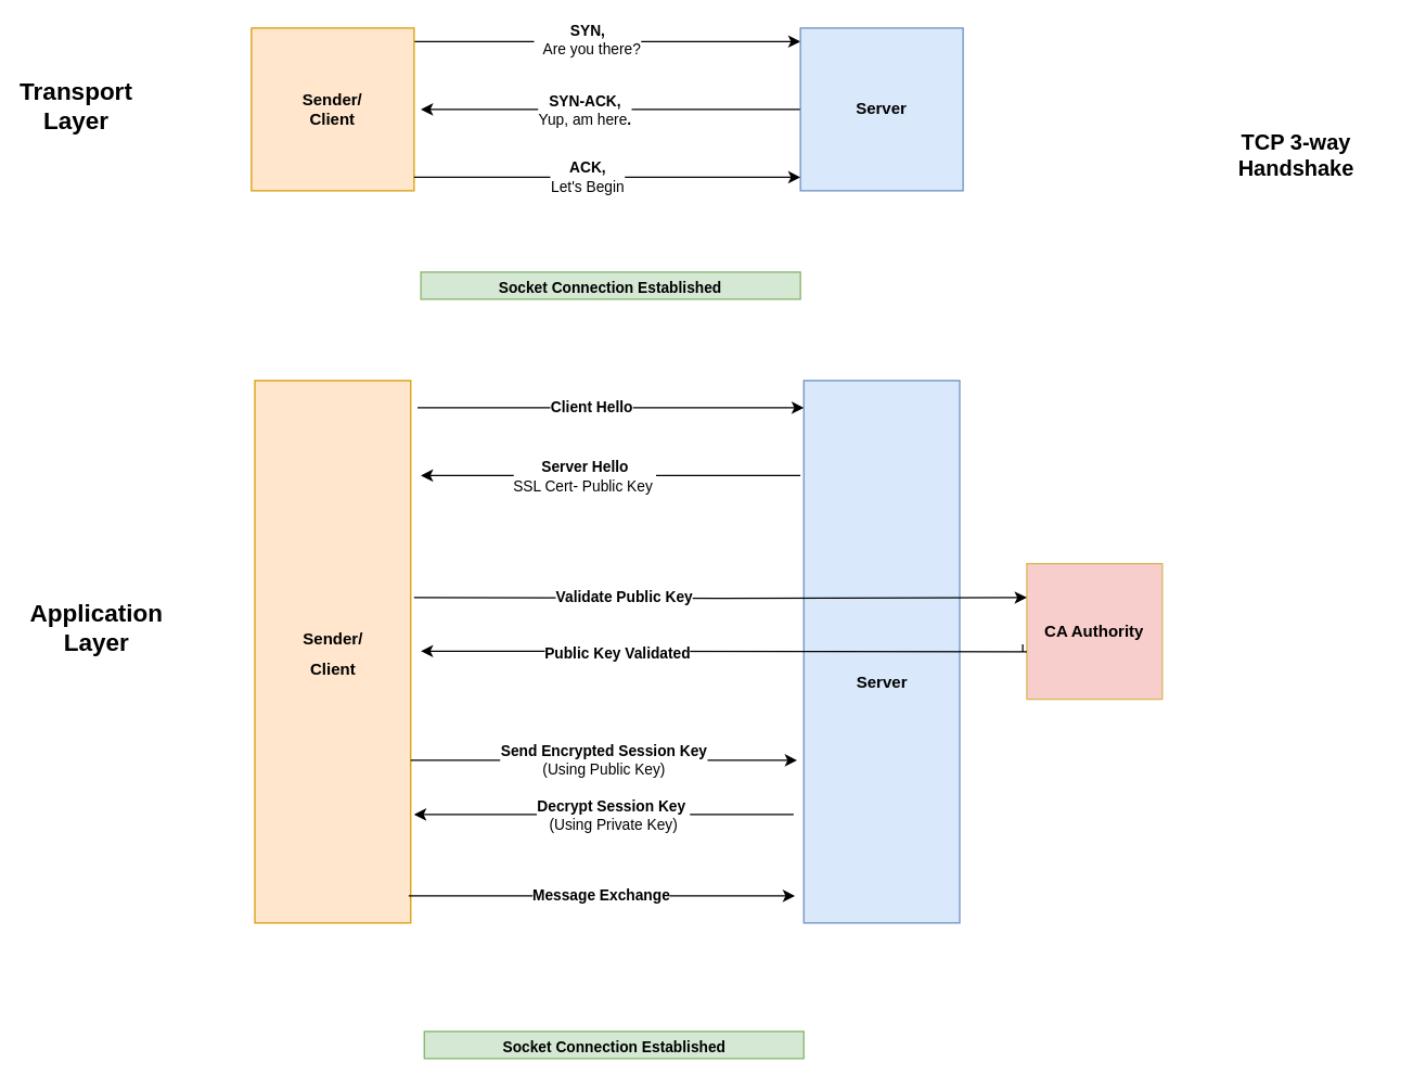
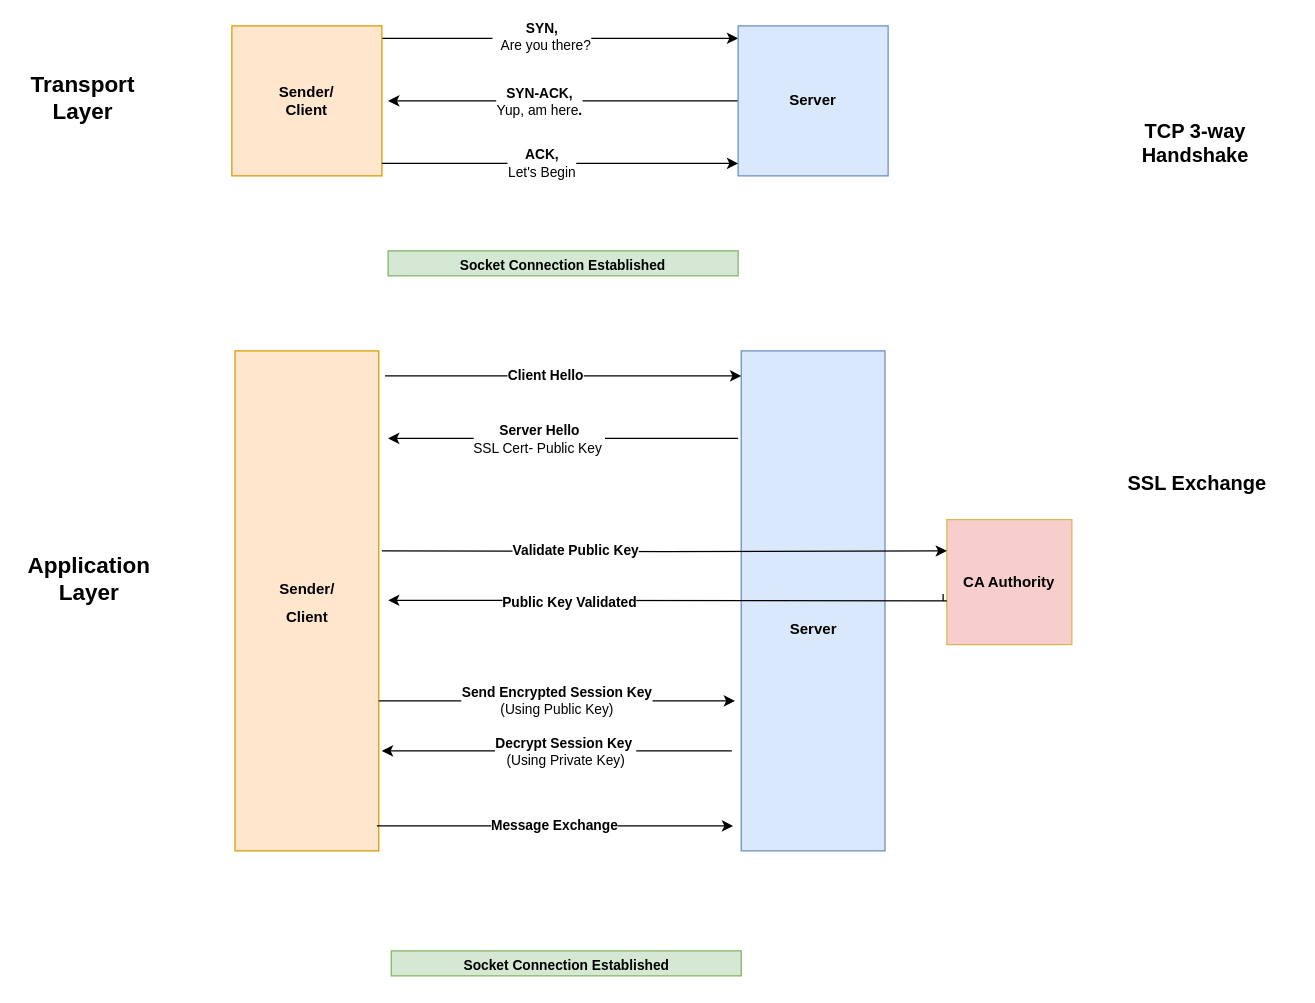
  <mxCell id="0" />
  <mxCell id="1" parent="0" />
  <mxCell id="2" style="edgeStyle=orthogonalEdgeStyle;rounded=0;orthogonalLoop=1;jettySize=auto;html=1;entryX=0;entryY=0.083;entryDx=0;entryDy=0;entryPerimeter=0;" edge="1" parent="1" source="4" target="7"><mxGeometry relative="1" as="geometry"><Array as="points"><mxPoint x="360" y="30" /><mxPoint x="360" y="30" /></Array></mxGeometry></mxCell>
  <mxCell id="3" value="&lt;b&gt;SYN,&lt;br&gt;&amp;nbsp;&amp;nbsp;&lt;/b&gt;Are you there?" style="edgeLabel;html=1;align=center;verticalAlign=middle;resizable=0;points=[];" vertex="1" connectable="0" parent="2"><mxGeometry x="-0.102" y="1" relative="1" as="geometry"><mxPoint as="offset" /></mxGeometry></mxCell>
  <mxCell id="4" value="&lt;b&gt;Sender/&lt;br&gt;Client&lt;/b&gt;" style="whiteSpace=wrap;html=1;aspect=fixed;fillColor=#ffe6cc;strokeColor=#d79b00;" vertex="1" parent="1"><mxGeometry x="185" y="20" width="120" height="120" as="geometry" /></mxCell>
  <mxCell id="5" style="edgeStyle=orthogonalEdgeStyle;rounded=0;orthogonalLoop=1;jettySize=auto;html=1;" edge="1" parent="1" source="7"><mxGeometry relative="1" as="geometry"><mxPoint x="310" y="80" as="targetPoint" /></mxGeometry></mxCell>
  <mxCell id="6" value="&lt;b&gt;SYN-ACK, &lt;br&gt;&lt;/b&gt;Yup, am here&lt;b&gt;.&lt;/b&gt;" style="edgeLabel;html=1;align=center;verticalAlign=middle;resizable=0;points=[];" vertex="1" connectable="0" parent="5"><mxGeometry x="0.279" y="-4" relative="1" as="geometry"><mxPoint x="19" y="4" as="offset" /></mxGeometry></mxCell>
  <mxCell id="7" value="&lt;b&gt;Server&lt;/b&gt;" style="whiteSpace=wrap;html=1;aspect=fixed;fillColor=#dae8fc;strokeColor=#6c8ebf;" vertex="1" parent="1"><mxGeometry x="590" y="20" width="120" height="120" as="geometry" /></mxCell>
  <mxCell id="8" style="edgeStyle=orthogonalEdgeStyle;rounded=0;orthogonalLoop=1;jettySize=auto;html=1;entryX=0;entryY=0.083;entryDx=0;entryDy=0;entryPerimeter=0;" edge="1" parent="1"><mxGeometry relative="1" as="geometry"><mxPoint x="305" y="130.04" as="sourcePoint" /><mxPoint x="590" y="130" as="targetPoint" /><Array as="points"><mxPoint x="360" y="130.04" /><mxPoint x="360" y="130.04" /></Array></mxGeometry></mxCell>
  <mxCell id="9" value="&lt;b&gt;ACK,&lt;br&gt;&lt;/b&gt;Let's Begin" style="edgeLabel;html=1;align=center;verticalAlign=middle;resizable=0;points=[];" vertex="1" connectable="0" parent="8"><mxGeometry x="-0.102" y="1" relative="1" as="geometry"><mxPoint as="offset" /></mxGeometry></mxCell>
  <mxCell id="10" value="&lt;div style=&quot;text-align: center;&quot;&gt;&lt;span style=&quot;background-color: initial;&quot;&gt;&lt;b style=&quot;&quot;&gt;&lt;font style=&quot;font-size: 16px;&quot;&gt;TCP 3-way Handshake&lt;/font&gt;&lt;/b&gt;&lt;/span&gt;&lt;/div&gt;" style="text;whiteSpace=wrap;html=1;" vertex="1" parent="1"><mxGeometry x="890" y="87.5" width="130" height="55" as="geometry" /></mxCell>
  <mxCell id="11" value="&lt;b style=&quot;font-size: 12px;&quot;&gt;Sender/&lt;br&gt;Client&lt;/b&gt;" style="rounded=0;whiteSpace=wrap;html=1;fontSize=18;direction=south;fillColor=#ffe6cc;strokeColor=#d79b00;" vertex="1" parent="1"><mxGeometry x="187.5" y="280" width="115" height="400" as="geometry" /></mxCell>
  <mxCell id="12" value="&lt;font style=&quot;font-size: 11px;&quot;&gt;&lt;b&gt;Socket Connection Established&lt;/b&gt;&lt;/font&gt;" style="rounded=0;whiteSpace=wrap;html=1;fontSize=18;fillColor=#d5e8d4;strokeColor=#82b366;" vertex="1" parent="1"><mxGeometry x="310" y="200" width="280" height="20" as="geometry" /></mxCell>
  <mxCell id="13" value="&lt;font style=&quot;font-size: 11px;&quot;&gt;&lt;b&gt;Socket Connection Established&lt;/b&gt;&lt;/font&gt;" style="rounded=0;whiteSpace=wrap;html=1;fontSize=18;fillColor=#d5e8d4;strokeColor=#82b366;" vertex="1" parent="1"><mxGeometry x="312.5" y="760" width="280" height="20" as="geometry" /></mxCell>
  <mxCell id="14" value="&lt;span style=&quot;font-size: 12px;&quot;&gt;&lt;b&gt;&lt;br&gt;&lt;br&gt;Server&lt;/b&gt;&lt;/span&gt;" style="rounded=0;whiteSpace=wrap;html=1;fontSize=18;direction=south;fillColor=#dae8fc;strokeColor=#6c8ebf;" vertex="1" parent="1"><mxGeometry x="592.5" y="280" width="115" height="400" as="geometry" /></mxCell>
- <mxCell id="15" value="&lt;div style=&quot;text-align: center;&quot;&gt;&lt;span style=&quot;background-color: initial;&quot;&gt;&lt;b style=&quot;&quot;&gt;&lt;font style=&quot;font-size: 18px;&quot;&gt;Transport Layer&lt;/font&gt;&lt;/b&gt;&lt;/span&gt;&lt;/div&gt;" style="text;whiteSpace=wrap;html=1;" vertex="1" parent="1"><mxGeometry x="10" y="50" width="90" height="50" as="geometry" /></mxCell>
+ <mxCell id="15" value="&lt;div style=&quot;text-align: center;&quot;&gt;&lt;span style=&quot;background-color: initial;&quot;&gt;&lt;b style=&quot;&quot;&gt;&lt;font style=&quot;font-size: 18px;&quot;&gt;Transport Layer&lt;/font&gt;&lt;/b&gt;&lt;/span&gt;&lt;/div&gt;" style="text;whiteSpace=wrap;html=1;" vertex="1" parent="1"><mxGeometry x="20" y="50" width="90" height="50" as="geometry" /></mxCell>
  <mxCell id="16" style="edgeStyle=orthogonalEdgeStyle;rounded=0;orthogonalLoop=1;jettySize=auto;html=1;entryX=0;entryY=0.083;entryDx=0;entryDy=0;entryPerimeter=0;" edge="1" parent="1"><mxGeometry relative="1" as="geometry"><mxPoint x="307.5" y="300.04" as="sourcePoint" /><mxPoint x="592.5" y="300" as="targetPoint" /><Array as="points"><mxPoint x="362.5" y="300.04" /><mxPoint x="362.5" y="300.04" /></Array></mxGeometry></mxCell>
  <mxCell id="17" value="&lt;b&gt;Client Hello&lt;br&gt;&lt;/b&gt;" style="edgeLabel;html=1;align=center;verticalAlign=middle;resizable=0;points=[];" vertex="1" connectable="0" parent="16"><mxGeometry x="-0.102" y="1" relative="1" as="geometry"><mxPoint as="offset" /></mxGeometry></mxCell>
  <mxCell id="18" style="edgeStyle=orthogonalEdgeStyle;rounded=0;orthogonalLoop=1;jettySize=auto;html=1;" edge="1" parent="1"><mxGeometry relative="1" as="geometry"><mxPoint x="310" y="350" as="targetPoint" /><mxPoint x="590" y="350" as="sourcePoint" /></mxGeometry></mxCell>
  <mxCell id="19" value="&lt;b&gt;Server Hello&lt;br&gt;&lt;/b&gt;SSL Cert- Public Key&amp;nbsp;" style="edgeLabel;html=1;align=center;verticalAlign=middle;resizable=0;points=[];" vertex="1" connectable="0" parent="18"><mxGeometry x="0.279" y="-4" relative="1" as="geometry"><mxPoint x="19" y="4" as="offset" /></mxGeometry></mxCell>
  <mxCell id="20" value="&lt;b&gt;CA Authority&lt;/b&gt;" style="whiteSpace=wrap;html=1;aspect=fixed;fillColor=#f8cecc;strokeColor=#d6b656;" vertex="1" parent="1"><mxGeometry x="757" y="415" width="100" height="100" as="geometry" /></mxCell>
  <mxCell id="21" style="edgeStyle=orthogonalEdgeStyle;rounded=0;orthogonalLoop=1;jettySize=auto;html=1;entryX=0;entryY=0.25;entryDx=0;entryDy=0;" edge="1" parent="1" target="20"><mxGeometry relative="1" as="geometry"><mxPoint x="305" y="440.04" as="sourcePoint" /><mxPoint x="590" y="440" as="targetPoint" /><Array as="points" /></mxGeometry></mxCell>
  <mxCell id="22" value="&lt;b&gt;Validate Public Key&lt;/b&gt;" style="edgeLabel;html=1;align=center;verticalAlign=middle;resizable=0;points=[];" vertex="1" connectable="0" parent="21"><mxGeometry x="-0.102" y="1" relative="1" as="geometry"><mxPoint x="-49" as="offset" /></mxGeometry></mxCell>
  <mxCell id="23" style="edgeStyle=orthogonalEdgeStyle;rounded=0;orthogonalLoop=1;jettySize=auto;html=1;exitX=-0.03;exitY=0.595;exitDx=0;exitDy=0;exitPerimeter=0;" edge="1" parent="1" source="20"><mxGeometry relative="1" as="geometry"><mxPoint x="310" y="479.5" as="targetPoint" /><mxPoint x="590" y="479.5" as="sourcePoint" /><Array as="points"><mxPoint x="757" y="480" /><mxPoint x="535" y="480" /></Array></mxGeometry></mxCell>
  <mxCell id="24" value="&lt;b&gt;Public Key Validated&lt;/b&gt;" style="edgeLabel;html=1;align=center;verticalAlign=middle;resizable=0;points=[];" vertex="1" connectable="0" parent="23"><mxGeometry x="0.279" y="-4" relative="1" as="geometry"><mxPoint x="-20" y="5" as="offset" /></mxGeometry></mxCell>
  <mxCell id="25" style="edgeStyle=orthogonalEdgeStyle;rounded=0;orthogonalLoop=1;jettySize=auto;html=1;entryX=0;entryY=0.083;entryDx=0;entryDy=0;entryPerimeter=0;" edge="1" parent="1"><mxGeometry relative="1" as="geometry"><mxPoint x="302.5" y="560.04" as="sourcePoint" /><mxPoint x="587.5" y="560" as="targetPoint" /><Array as="points"><mxPoint x="357.5" y="560.04" /><mxPoint x="357.5" y="560.04" /></Array></mxGeometry></mxCell>
  <mxCell id="26" value="&lt;b&gt;Send Encrypted Session Key&lt;/b&gt;&lt;br&gt;(Using Public Key)" style="edgeLabel;html=1;align=center;verticalAlign=middle;resizable=0;points=[];" vertex="1" connectable="0" parent="25"><mxGeometry x="-0.102" y="1" relative="1" as="geometry"><mxPoint x="14" as="offset" /></mxGeometry></mxCell>
  <mxCell id="27" style="edgeStyle=orthogonalEdgeStyle;rounded=0;orthogonalLoop=1;jettySize=auto;html=1;" edge="1" parent="1"><mxGeometry relative="1" as="geometry"><mxPoint x="305" y="600" as="targetPoint" /><mxPoint x="585" y="600" as="sourcePoint" /></mxGeometry></mxCell>
  <mxCell id="28" value="&lt;b&gt;Decrypt Session Key&amp;nbsp;&lt;/b&gt;&lt;br&gt;(Using Private Key)" style="edgeLabel;html=1;align=center;verticalAlign=middle;resizable=0;points=[];" vertex="1" connectable="0" parent="27"><mxGeometry x="0.279" y="-4" relative="1" as="geometry"><mxPoint x="45" y="4" as="offset" /></mxGeometry></mxCell>
  <mxCell id="29" style="edgeStyle=orthogonalEdgeStyle;rounded=0;orthogonalLoop=1;jettySize=auto;html=1;entryX=0;entryY=0.083;entryDx=0;entryDy=0;entryPerimeter=0;" edge="1" parent="1"><mxGeometry relative="1" as="geometry"><mxPoint x="301" y="660.04" as="sourcePoint" /><mxPoint x="586" y="660" as="targetPoint" /><Array as="points"><mxPoint x="356" y="660.04" /><mxPoint x="356" y="660.04" /></Array></mxGeometry></mxCell>
  <mxCell id="30" value="&lt;b&gt;Message Exchange&lt;/b&gt;" style="edgeLabel;html=1;align=center;verticalAlign=middle;resizable=0;points=[];" vertex="1" connectable="0" parent="29"><mxGeometry x="-0.102" y="1" relative="1" as="geometry"><mxPoint x="14" as="offset" /></mxGeometry></mxCell>
  <mxCell id="31" value="&lt;div style=&quot;text-align: center;&quot;&gt;&lt;span style=&quot;background-color: initial;&quot;&gt;&lt;b style=&quot;&quot;&gt;&lt;font style=&quot;font-size: 18px;&quot;&gt;Application Layer&lt;/font&gt;&lt;/b&gt;&lt;/span&gt;&lt;/div&gt;" style="text;whiteSpace=wrap;html=1;" vertex="1" parent="1"><mxGeometry x="20" y="435" width="90" height="50" as="geometry" /></mxCell>
+ <mxCell id="32" value="&lt;div style=&quot;text-align: center;&quot;&gt;&lt;span style=&quot;background-color: initial;&quot;&gt;&lt;b style=&quot;&quot;&gt;&lt;font style=&quot;font-size: 16px;&quot;&gt;SSL Exchange&lt;/font&gt;&lt;/b&gt;&lt;/span&gt;&lt;/div&gt;" style="text;whiteSpace=wrap;html=1;" vertex="1" parent="1"><mxGeometry x="900" y="370" width="130" height="55" as="geometry" /></mxCell>
